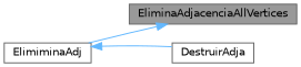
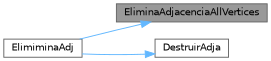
  digraph {
    rankdir=LR
    node [color=grey40 fillcolor=white fontname=Helvetica fontsize=10 shape=box style=filled]
    edge [color=steelblue1 fontname=Helvetica fontsize=10 labelfontname=Helvetica labelfontsize=10 style=solid]
    n1 [color=gray40 fillcolor=grey60 fontcolor=black height=0.2 label=EliminaAdjacenciaAllVertices width=0.4]
    n2 [height=0.2 label=ElimiminaAdj width=0.4]
    n3 [height=0.2 label=DestruirAdja width=0.4]
    n2 -> n1
-   n3 -> n2
+   n2 -> n3
  }
